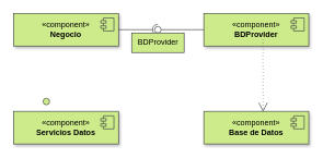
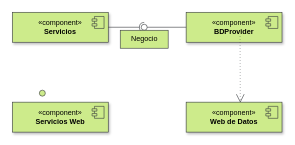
  <mxCell id="0" />
  <mxCell id="1" parent="0" />
- <mxCell id="2" value="«component»&lt;br&gt;&lt;b&gt;Negocio&lt;/b&gt;" style="html=1;dropTarget=0;whiteSpace=wrap;fillColor=#cdeb8b;strokeColor=#36393d;shadow=1;" parent="1" vertex="1"><mxGeometry x="20" y="20" width="160" height="50" as="geometry" /></mxCell>
+ <mxCell id="2" value="«component»&lt;br&gt;&lt;b&gt;Servicios&lt;/b&gt;" style="html=1;dropTarget=0;whiteSpace=wrap;fillColor=#cdeb8b;strokeColor=#36393d;shadow=1;" parent="1" vertex="1"><mxGeometry x="20" y="20" width="160" height="50" as="geometry" /></mxCell>
  <mxCell id="3" value="" style="shape=module;jettyWidth=8;jettyHeight=4;fillColor=#cdeb8b;strokeColor=#36393d;" parent="2" vertex="1"><mxGeometry x="1" width="20" height="20" relative="1" as="geometry"><mxPoint x="-27" y="7" as="offset" /></mxGeometry></mxCell>
  <mxCell id="4" value="«component»&lt;br&gt;&lt;b&gt;BDProvider&lt;/b&gt;" style="html=1;dropTarget=0;whiteSpace=wrap;fillColor=#cdeb8b;strokeColor=#36393d;shadow=1;" parent="1" vertex="1"><mxGeometry x="310" y="20" width="160" height="50" as="geometry" /></mxCell>
  <mxCell id="5" value="" style="shape=module;jettyWidth=8;jettyHeight=4;fillColor=#cdeb8b;strokeColor=#36393d;" parent="4" vertex="1"><mxGeometry x="1" width="20" height="20" relative="1" as="geometry"><mxPoint x="-27" y="7" as="offset" /></mxGeometry></mxCell>
- <mxCell id="6" value="«component»&lt;br&gt;&lt;b&gt;Base de Datos&lt;/b&gt;" style="html=1;dropTarget=0;whiteSpace=wrap;fillColor=#cdeb8b;strokeColor=#36393d;shadow=1;" parent="1" vertex="1"><mxGeometry x="310" y="170" width="160" height="50" as="geometry" /></mxCell>
+ <mxCell id="6" value="«component»&lt;br&gt;&lt;b&gt;Web de Datos&lt;/b&gt;" style="html=1;dropTarget=0;whiteSpace=wrap;fillColor=#cdeb8b;strokeColor=#36393d;shadow=1;" parent="1" vertex="1"><mxGeometry x="310" y="170" width="160" height="50" as="geometry" /></mxCell>
  <mxCell id="7" value="" style="shape=module;jettyWidth=8;jettyHeight=4;fillColor=#cdeb8b;strokeColor=#36393d;" parent="6" vertex="1"><mxGeometry x="1" width="20" height="20" relative="1" as="geometry"><mxPoint x="-27" y="7" as="offset" /></mxGeometry></mxCell>
- <mxCell id="8" value="«component»&lt;br&gt;&lt;b&gt;Servicios Datos&lt;/b&gt;" style="html=1;dropTarget=0;whiteSpace=wrap;fillColor=#cdeb8b;strokeColor=#36393d;shadow=1;" parent="1" vertex="1"><mxGeometry x="20" y="170" width="160" height="50" as="geometry" /></mxCell>
+ <mxCell id="8" value="«component»&lt;br&gt;&lt;b&gt;Servicios Web&lt;/b&gt;" style="html=1;dropTarget=0;whiteSpace=wrap;fillColor=#cdeb8b;strokeColor=#36393d;shadow=1;" parent="1" vertex="1"><mxGeometry x="20" y="170" width="160" height="50" as="geometry" /></mxCell>
  <mxCell id="9" value="" style="shape=module;jettyWidth=8;jettyHeight=4;fillColor=#cdeb8b;strokeColor=#36393d;" parent="8" vertex="1"><mxGeometry x="1" width="20" height="20" relative="1" as="geometry"><mxPoint x="-27" y="7" as="offset" /></mxGeometry></mxCell>
  <mxCell id="10" value="" style="ellipse;whiteSpace=wrap;html=1;align=center;aspect=fixed;fillColor=none;strokeColor=none;resizable=0;perimeter=centerPerimeter;rotatable=0;allowArrows=0;points=[];outlineConnect=1;" parent="1" vertex="1"><mxGeometry x="80" y="80" width="10" height="10" as="geometry" /></mxCell>
  <mxCell id="11" value="" style="rounded=0;orthogonalLoop=1;jettySize=auto;html=1;endArrow=halfCircle;endFill=0;endSize=6;strokeWidth=1;sketch=0;exitX=1;exitY=0.5;exitDx=0;exitDy=0;fillColor=#cdeb8b;strokeColor=#36393d;" parent="1" source="2" edge="1"><mxGeometry relative="1" as="geometry"><mxPoint x="90" y="155" as="sourcePoint" /><mxPoint x="240" y="45" as="targetPoint" /></mxGeometry></mxCell>
  <mxCell id="12" value="" style="rounded=0;orthogonalLoop=1;jettySize=auto;html=1;endArrow=oval;endFill=0;sketch=0;sourcePerimeterSpacing=0;targetPerimeterSpacing=0;endSize=10;exitX=0;exitY=0.5;exitDx=0;exitDy=0;fillColor=#cdeb8b;strokeColor=#36393d;" parent="1" source="4" edge="1"><mxGeometry relative="1" as="geometry"><mxPoint x="50" y="155" as="sourcePoint" /><mxPoint x="240" y="45" as="targetPoint" /></mxGeometry></mxCell>
  <mxCell id="13" value="" style="ellipse;whiteSpace=wrap;html=1;align=center;aspect=fixed;fillColor=#cdeb8b;strokeColor=#36393d;resizable=0;perimeter=centerPerimeter;rotatable=0;allowArrows=0;points=[];outlineConnect=1;" parent="1" vertex="1"><mxGeometry x="65" y="150" width="10" height="10" as="geometry" /></mxCell>
- <mxCell id="14" value="BDProvider" style="text;html=1;align=center;verticalAlign=middle;resizable=0;points=[];autosize=1;strokeColor=#36393d;fillColor=#cdeb8b;" parent="1" vertex="1"><mxGeometry x="200" y="50" width="80" height="30" as="geometry" /></mxCell>
+ <mxCell id="14" value="Negocio" style="text;html=1;align=center;verticalAlign=middle;resizable=0;points=[];autosize=1;strokeColor=#36393d;fillColor=#cdeb8b;" parent="1" vertex="1"><mxGeometry x="200" y="50" width="80" height="30" as="geometry" /></mxCell>
  <mxCell id="15" value="" style="endArrow=open;endFill=1;endSize=12;html=1;rounded=0;exitX=0.5;exitY=0;exitDx=0;exitDy=0;dashed=1;dashPattern=1 4;entryX=0.565;entryY=0.016;entryDx=0;entryDy=0;entryPerimeter=0;fillColor=#cdeb8b;strokeColor=#36393d;" parent="1" target="6" edge="1"><mxGeometry width="160" relative="1" as="geometry"><mxPoint x="400" y="60" as="sourcePoint" /><mxPoint x="400" y="160" as="targetPoint" /></mxGeometry></mxCell>
